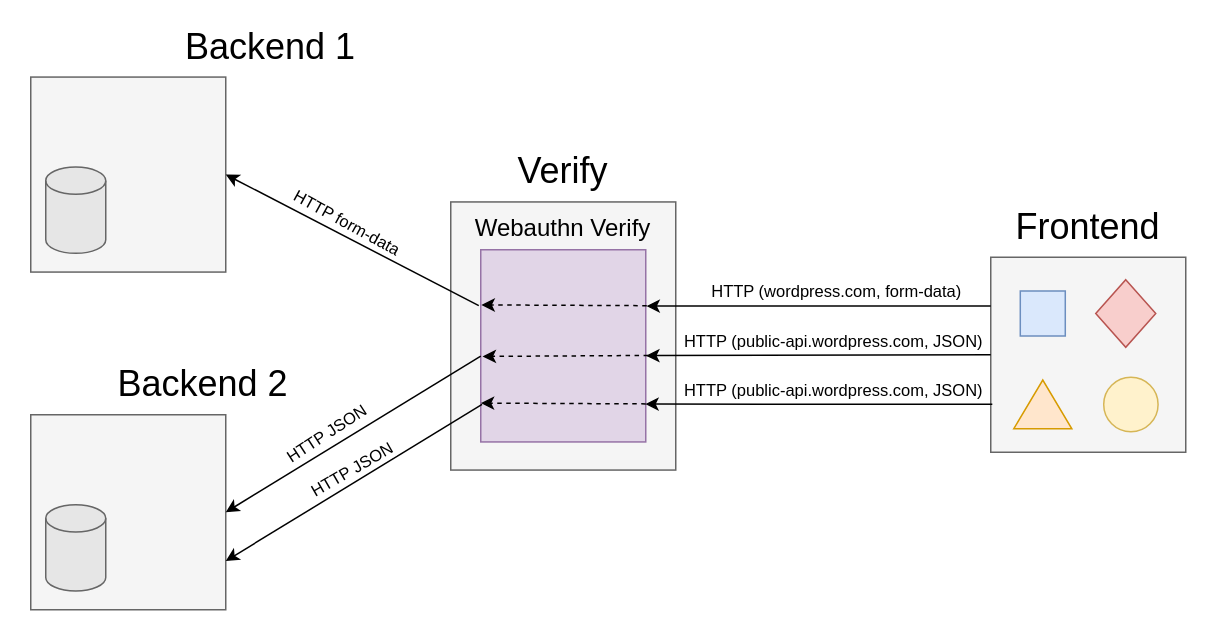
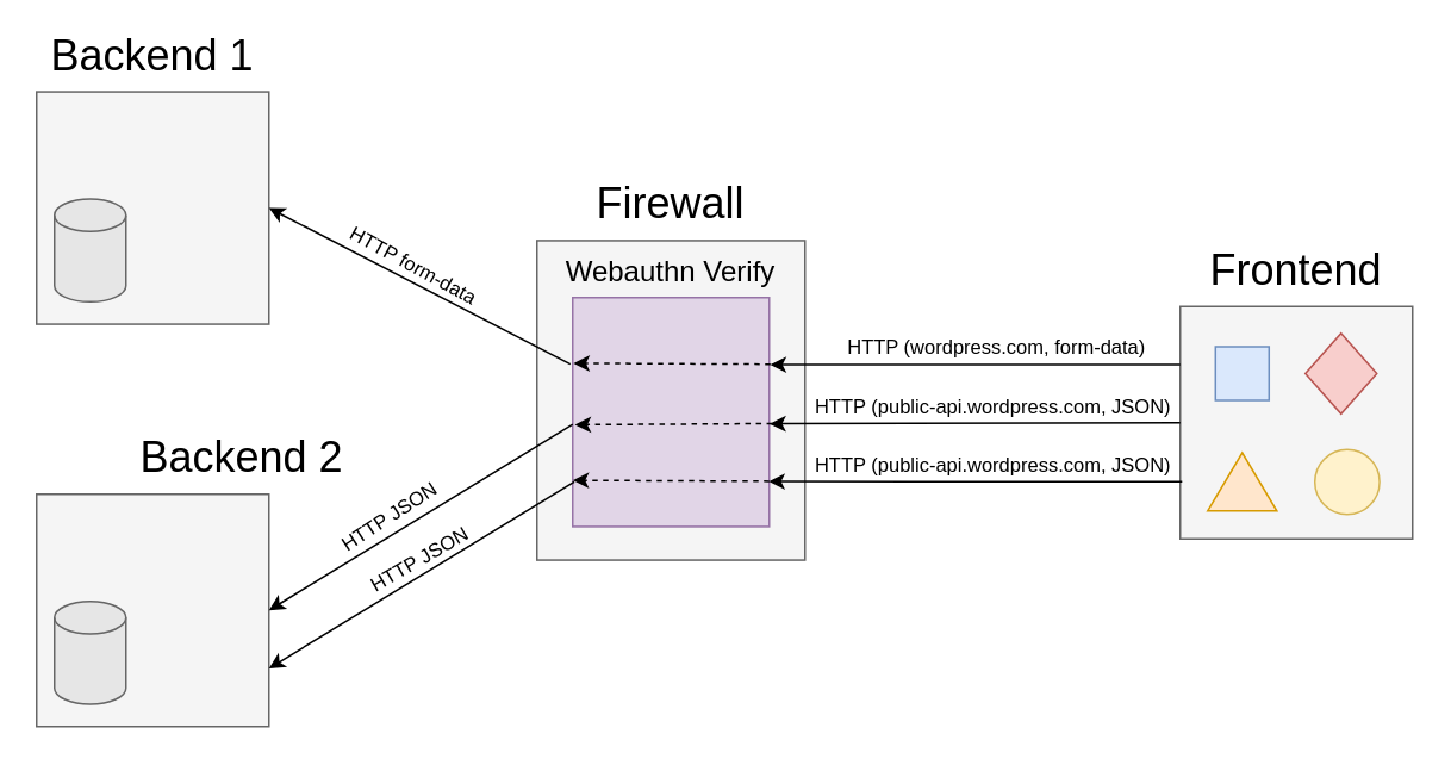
  <mxCell id="0" />
  <mxCell id="1" parent="0" />
  <mxCell id="2" value="" style="rounded=0;whiteSpace=wrap;html=1;fillColor=#f5f5f5;strokeColor=#666666;fontColor=#333333;" vertex="1" parent="1"><mxGeometry x="660" y="171" width="130" height="130" as="geometry" /></mxCell>
  <mxCell id="3" value="&lt;font style=&quot;font-size: 24px&quot;&gt;Frontend&lt;/font&gt;" style="text;html=1;strokeColor=none;fillColor=none;align=center;verticalAlign=middle;whiteSpace=wrap;rounded=0;" vertex="1" parent="1"><mxGeometry x="660" y="141" width="130" height="20" as="geometry" /></mxCell>
  <mxCell id="4" value="" style="rhombus;whiteSpace=wrap;html=1;fillColor=#f8cecc;strokeColor=#b85450;" vertex="1" parent="1"><mxGeometry x="730" y="186" width="40" height="45" as="geometry" /></mxCell>
  <mxCell id="5" value="" style="rounded=0;whiteSpace=wrap;html=1;fillColor=#dae8fc;strokeColor=#6c8ebf;" vertex="1" parent="1"><mxGeometry x="679.69" y="193.5" width="30" height="30" as="geometry" /></mxCell>
  <mxCell id="6" value="" style="triangle;whiteSpace=wrap;html=1;rotation=-90;fillColor=#ffe6cc;strokeColor=#d79b00;" vertex="1" parent="1"><mxGeometry x="678.44" y="249.75" width="32.5" height="38.75" as="geometry" /></mxCell>
  <mxCell id="7" value="" style="ellipse;whiteSpace=wrap;html=1;aspect=fixed;fillColor=#fff2cc;strokeColor=#d6b656;" vertex="1" parent="1"><mxGeometry x="735.31" y="251" width="36.25" height="36.25" as="geometry" /></mxCell>
  <mxCell id="8" value="" style="rounded=0;whiteSpace=wrap;html=1;fillColor=#f5f5f5;strokeColor=#666666;fontColor=#333333;" vertex="1" parent="1"><mxGeometry x="20" y="50.88" width="130" height="130" as="geometry" /></mxCell>
- <mxCell id="9" value="&lt;font style=&quot;font-size: 24px&quot;&gt;Backend&lt;/font&gt;&lt;font style=&quot;font-size: 24px&quot;&gt; 1&lt;br&gt;&lt;/font&gt;" style="text;html=1;strokeColor=none;fillColor=none;align=center;verticalAlign=middle;whiteSpace=wrap;rounded=0;" vertex="1" parent="1"><mxGeometry x="115" y="20.88" width="130" height="20" as="geometry" /></mxCell>
+ <mxCell id="9" value="&lt;font style=&quot;font-size: 24px&quot;&gt;Backend&lt;/font&gt;&lt;font style=&quot;font-size: 24px&quot;&gt; 1&lt;br&gt;&lt;/font&gt;" style="text;html=1;strokeColor=none;fillColor=none;align=center;verticalAlign=middle;whiteSpace=wrap;rounded=0;" vertex="1" parent="1"><mxGeometry x="20" y="20.88" width="130" height="20" as="geometry" /></mxCell>
  <mxCell id="10" value="" style="shape=cylinder3;whiteSpace=wrap;html=1;boundedLbl=1;backgroundOutline=1;size=9.069;strokeColor=#666666;fontColor=#333333;fillColor=#E6E6E6;" vertex="1" parent="1"><mxGeometry x="30" y="110.88" width="40" height="57.5" as="geometry" /></mxCell>
  <mxCell id="11" value="" style="rounded=0;whiteSpace=wrap;html=1;fillColor=#f5f5f5;strokeColor=#666666;fontColor=#333333;" vertex="1" parent="1"><mxGeometry x="300" y="134.13" width="150" height="178.75" as="geometry" /></mxCell>
- <mxCell id="12" value="&lt;font style=&quot;font-size: 24px&quot;&gt;Verify&lt;/font&gt;" style="text;html=1;strokeColor=none;fillColor=none;align=center;verticalAlign=middle;whiteSpace=wrap;rounded=0;" vertex="1" parent="1"><mxGeometry x="300" y="104.13" width="150" height="20" as="geometry" /></mxCell>
+ <mxCell id="12" value="&lt;font style=&quot;font-size: 24px&quot;&gt;Firewall&lt;/font&gt;" style="text;html=1;strokeColor=none;fillColor=none;align=center;verticalAlign=middle;whiteSpace=wrap;rounded=0;" vertex="1" parent="1"><mxGeometry x="300" y="104.13" width="150" height="20" as="geometry" /></mxCell>
  <mxCell id="13" value="" style="rounded=0;whiteSpace=wrap;html=1;fillColor=#e1d5e7;strokeColor=#9673a6;" vertex="1" parent="1"><mxGeometry x="320" y="166" width="110" height="128.13" as="geometry" /></mxCell>
  <mxCell id="14" value="&lt;font style=&quot;font-size: 16px&quot;&gt;Webauthn &lt;font style=&quot;font-size: 16px&quot;&gt;Verify&lt;/font&gt;&lt;/font&gt;" style="text;html=1;strokeColor=none;fillColor=none;align=center;verticalAlign=middle;whiteSpace=wrap;rounded=0;" vertex="1" parent="1"><mxGeometry x="300" y="141" width="150" height="20" as="geometry" /></mxCell>
  <mxCell id="15" value="" style="rounded=0;whiteSpace=wrap;html=1;fillColor=#f5f5f5;strokeColor=#666666;fontColor=#333333;" vertex="1" parent="1"><mxGeometry x="20" y="276" width="130" height="130" as="geometry" /></mxCell>
  <mxCell id="16" value="&lt;font style=&quot;font-size: 24px&quot;&gt;Backend&lt;/font&gt;&lt;font style=&quot;font-size: 24px&quot;&gt; 2&lt;br&gt;&lt;/font&gt;" style="text;html=1;strokeColor=none;fillColor=none;align=center;verticalAlign=middle;whiteSpace=wrap;rounded=0;" vertex="1" parent="1"><mxGeometry x="70" y="246" width="130" height="20" as="geometry" /></mxCell>
  <mxCell id="17" value="" style="shape=cylinder3;whiteSpace=wrap;html=1;boundedLbl=1;backgroundOutline=1;size=9.069;strokeColor=#666666;fontColor=#333333;fillColor=#E6E6E6;" vertex="1" parent="1"><mxGeometry x="30" y="336" width="40" height="57.5" as="geometry" /></mxCell>
  <mxCell id="18" value="" style="endArrow=classic;html=1;exitX=0;exitY=0.25;exitDx=0;exitDy=0;entryX=1.004;entryY=0.293;entryDx=0;entryDy=0;entryPerimeter=0;" edge="1" parent="1" source="2" target="13"><mxGeometry width="50" height="50" relative="1" as="geometry"><mxPoint x="350" y="256" as="sourcePoint" /><mxPoint x="400" y="206" as="targetPoint" /></mxGeometry></mxCell>
  <mxCell id="19" value="HTTP (wordpress.com, form-data)" style="edgeLabel;html=1;align=center;verticalAlign=middle;resizable=0;points=[];" vertex="1" connectable="0" parent="18"><mxGeometry x="-0.09" relative="1" as="geometry"><mxPoint y="-10" as="offset" /></mxGeometry></mxCell>
  <mxCell id="20" value="" style="endArrow=classic;html=1;exitX=0;exitY=0.5;exitDx=0;exitDy=0;entryX=1.002;entryY=0.551;entryDx=0;entryDy=0;entryPerimeter=0;" edge="1" parent="1" source="2" target="13"><mxGeometry width="50" height="50" relative="1" as="geometry"><mxPoint x="590" y="252.11" as="sourcePoint" /><mxPoint x="432.64" y="250.999" as="targetPoint" /></mxGeometry></mxCell>
  <mxCell id="21" value="HTTP (public-api.wordpress.com, JSON)" style="edgeLabel;html=1;align=center;verticalAlign=middle;resizable=0;points=[];" vertex="1" connectable="0" parent="20"><mxGeometry x="-0.141" relative="1" as="geometry"><mxPoint x="-7" y="-10" as="offset" /></mxGeometry></mxCell>
  <mxCell id="22" value="" style="endArrow=classic;html=1;exitX=0.008;exitY=0.754;exitDx=0;exitDy=0;entryX=0.997;entryY=0.803;entryDx=0;entryDy=0;entryPerimeter=0;exitPerimeter=0;" edge="1" parent="1" source="2" target="13"><mxGeometry width="50" height="50" relative="1" as="geometry"><mxPoint x="590" y="268.83" as="sourcePoint" /><mxPoint x="430.22" y="269.43" as="targetPoint" /></mxGeometry></mxCell>
  <mxCell id="23" value="HTTP (public-api.wordpress.com, JSON)" style="edgeLabel;html=1;align=center;verticalAlign=middle;resizable=0;points=[];" vertex="1" connectable="0" parent="22"><mxGeometry x="-0.213" relative="1" as="geometry"><mxPoint x="-16" y="-9" as="offset" /></mxGeometry></mxCell>
  <mxCell id="24" value="" style="endArrow=classic;html=1;exitX=0.008;exitY=0.805;exitDx=0;exitDy=0;exitPerimeter=0;entryX=1;entryY=0.75;entryDx=0;entryDy=0;" edge="1" parent="1" source="13" target="15"><mxGeometry width="50" height="50" relative="1" as="geometry"><mxPoint x="350" y="386" as="sourcePoint" /><mxPoint x="400" y="336" as="targetPoint" /></mxGeometry></mxCell>
  <mxCell id="25" value="&lt;div&gt;HTTP JSON&lt;/div&gt;" style="edgeLabel;html=1;align=center;verticalAlign=middle;resizable=0;points=[];rotation=-30;" vertex="1" connectable="0" parent="24"><mxGeometry x="0.289" y="-1" relative="1" as="geometry"><mxPoint x="23" y="-23" as="offset" /></mxGeometry></mxCell>
  <mxCell id="26" value="" style="endArrow=classic;html=1;exitX=0;exitY=0.553;exitDx=0;exitDy=0;exitPerimeter=0;entryX=1;entryY=0.5;entryDx=0;entryDy=0;" edge="1" parent="1" source="13" target="15"><mxGeometry width="50" height="50" relative="1" as="geometry"><mxPoint x="338.35" y="406.001" as="sourcePoint" /><mxPoint x="190" y="498.26" as="targetPoint" /></mxGeometry></mxCell>
  <mxCell id="27" value="&lt;div&gt;HTTP JSON&lt;/div&gt;" style="edgeLabel;html=1;align=center;verticalAlign=middle;resizable=0;points=[];rotation=-33.1;" vertex="1" connectable="0" parent="26"><mxGeometry x="0.834" y="-1" relative="1" as="geometry"><mxPoint x="53" y="-43" as="offset" /></mxGeometry></mxCell>
  <mxCell id="28" value="" style="endArrow=classic;html=1;exitX=1.014;exitY=0.55;exitDx=0;exitDy=0;exitPerimeter=0;entryX=0.011;entryY=0.555;entryDx=0;entryDy=0;entryPerimeter=0;dashed=1;" edge="1" parent="1" source="13" target="13"><mxGeometry width="50" height="50" relative="1" as="geometry"><mxPoint x="430" y="236" as="sourcePoint" /><mxPoint x="270" y="196" as="targetPoint" /></mxGeometry></mxCell>
  <mxCell id="29" value="" style="endArrow=classic;html=1;exitX=1;exitY=0.802;exitDx=0;exitDy=0;exitPerimeter=0;entryX=0;entryY=0.798;entryDx=0;entryDy=0;entryPerimeter=0;dashed=1;" edge="1" parent="1" source="13" target="13"><mxGeometry width="50" height="50" relative="1" as="geometry"><mxPoint x="480" y="306" as="sourcePoint" /><mxPoint x="530" y="256" as="targetPoint" /></mxGeometry></mxCell>
  <mxCell id="30" value="" style="endArrow=classic;html=1;dashed=1;exitX=1.006;exitY=0.291;exitDx=0;exitDy=0;exitPerimeter=0;entryX=0.004;entryY=0.287;entryDx=0;entryDy=0;entryPerimeter=0;" edge="1" parent="1" source="13" target="13"><mxGeometry width="50" height="50" relative="1" as="geometry"><mxPoint x="230" y="206" as="sourcePoint" /><mxPoint x="280" y="156" as="targetPoint" /></mxGeometry></mxCell>
  <mxCell id="31" value="" style="endArrow=classic;html=1;exitX=-0.012;exitY=0.291;exitDx=0;exitDy=0;exitPerimeter=0;entryX=1;entryY=0.5;entryDx=0;entryDy=0;" edge="1" parent="1" source="13" target="8"><mxGeometry width="50" height="50" relative="1" as="geometry"><mxPoint x="230" y="206" as="sourcePoint" /><mxPoint x="280" y="156" as="targetPoint" /></mxGeometry></mxCell>
  <mxCell id="32" value="HTTP form-data" style="edgeLabel;html=1;align=center;verticalAlign=middle;resizable=0;points=[];rotation=28.7;" vertex="1" connectable="0" parent="31"><mxGeometry x="0.087" y="-1" relative="1" as="geometry"><mxPoint x="3" y="-8" as="offset" /></mxGeometry></mxCell>
